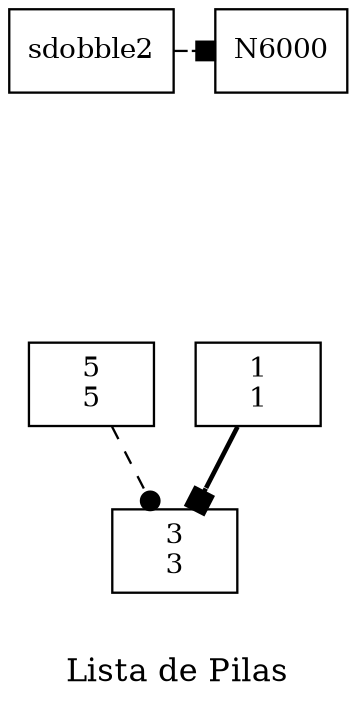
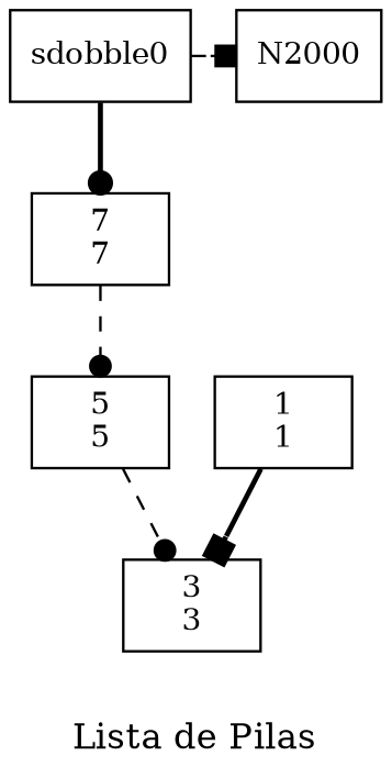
  digraph {
    label=" Lista de Pilas "
    node [arrowsize=1 fontsize=12 shape=box]
    edge [arrowhead=dot style=dashed]
-   n1 [arrowsize=0.1 label=sdobble2]
-   N2000 [arrowsize=0.1 label=N6000]
+   n1 [arrowsize=0.1 label=sdobble0]
+   N2000 [arrowsize=0.1]
+   n3 [label="7\n7"]
    n4 [label="5\n5"]
    n5 [label="3\n3"]
    n6 [label="1\n1"]
    subgraph sub_1 {
      rank=same
      n1
      N2000
    }
    n1 -> N2000 [arrowhead=box]
+   n1 -> n3 [style=bold]
+   n3 -> n4
    n4 -> n5
    n6 -> n5 [arrowhead=box style=bold]
  }
